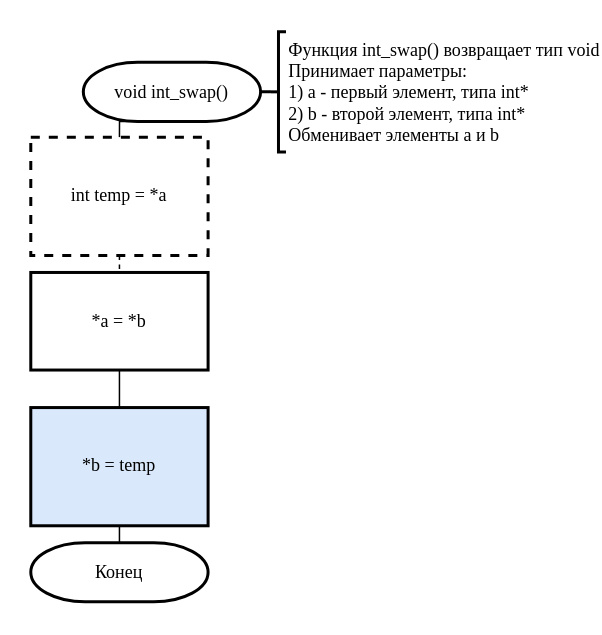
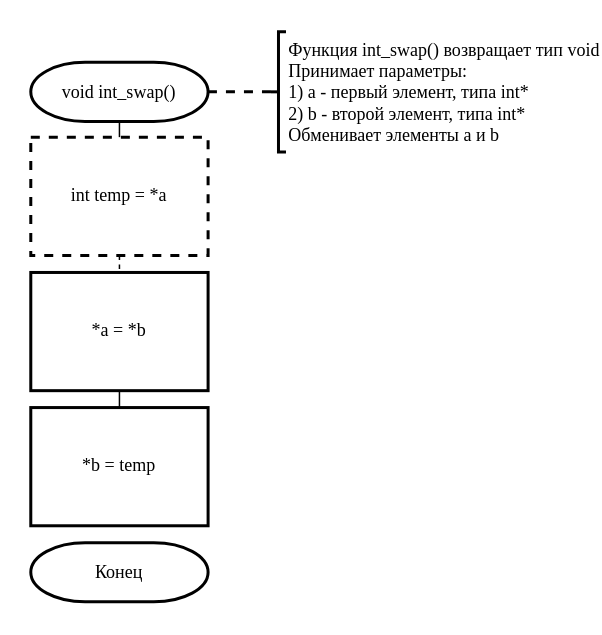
  <mxCell id="0" />
  <mxCell id="1" parent="0" />
  <mxCell id="2" style="edgeStyle=orthogonalEdgeStyle;rounded=0;orthogonalLoop=1;jettySize=auto;html=1;exitX=0.5;exitY=1;exitDx=0;exitDy=0;exitPerimeter=0;entryX=0.5;entryY=0;entryDx=0;entryDy=0;fontFamily=Times New Roman;endArrow=none;endFill=0;" edge="1" parent="1" source="3" target="5"><mxGeometry relative="1" as="geometry" /></mxCell>
- <mxCell id="3" value="void int_swap()" style="strokeWidth=2;html=1;shape=mxgraph.flowchart.terminator;whiteSpace=wrap;fontFamily=Times New Roman;" vertex="1" parent="1"><mxGeometry x="55" y="41" width="118.11" height="39.37" as="geometry" /></mxCell>
+ <mxCell id="3" value="void int_swap()" style="strokeWidth=2;html=1;shape=mxgraph.flowchart.terminator;whiteSpace=wrap;fontFamily=Times New Roman;" vertex="1" parent="1"><mxGeometry x="20" y="41" width="118.11" height="39.37" as="geometry" /></mxCell>
  <mxCell id="4" style="edgeStyle=orthogonalEdgeStyle;rounded=0;orthogonalLoop=1;jettySize=auto;html=1;exitX=0.5;exitY=1;exitDx=0;exitDy=0;entryX=0.5;entryY=0;entryDx=0;entryDy=0;endArrow=none;endFill=0;fontFamily=Times New Roman;dashed=1;" edge="1" parent="1" source="5" target="7"><mxGeometry relative="1" as="geometry" /></mxCell>
  <mxCell id="5" value="int temp = *a" style="rounded=0;whiteSpace=wrap;html=1;absoluteArcSize=1;arcSize=14;strokeWidth=2;fontFamily=Times New Roman;dashed=1;" vertex="1" parent="1"><mxGeometry x="20" y="91" width="118.11" height="78.74" as="geometry" /></mxCell>
  <mxCell id="6" style="edgeStyle=orthogonalEdgeStyle;rounded=0;orthogonalLoop=1;jettySize=auto;html=1;exitX=0.5;exitY=1;exitDx=0;exitDy=0;entryX=0.5;entryY=0;entryDx=0;entryDy=0;endArrow=none;endFill=0;fontFamily=Times New Roman;" edge="1" parent="1" source="7" target="9"><mxGeometry relative="1" as="geometry" /></mxCell>
- <mxCell id="7" value="*a = *b" style="rounded=0;whiteSpace=wrap;html=1;absoluteArcSize=1;arcSize=14;strokeWidth=2;fontFamily=Times New Roman;" vertex="1" parent="1"><mxGeometry x="20" y="181" width="118.11" height="65" as="geometry" /></mxCell>
- <mxCell id="8" style="edgeStyle=orthogonalEdgeStyle;rounded=0;orthogonalLoop=1;jettySize=auto;html=1;exitX=0.5;exitY=1;exitDx=0;exitDy=0;entryX=0.5;entryY=0;entryDx=0;entryDy=0;entryPerimeter=0;endArrow=none;endFill=0;fontFamily=Times New Roman;" edge="1" parent="1" source="9" target="10"><mxGeometry relative="1" as="geometry" /></mxCell>
- <mxCell id="9" value="*b = temp" style="rounded=0;whiteSpace=wrap;html=1;absoluteArcSize=1;arcSize=14;strokeWidth=2;fontFamily=Times New Roman;fillColor=#dae8fc;" vertex="1" parent="1"><mxGeometry x="20" y="271" width="118.11" height="78.74" as="geometry" /></mxCell>
+ <mxCell id="7" value="*a = *b" style="rounded=0;whiteSpace=wrap;html=1;absoluteArcSize=1;arcSize=14;strokeWidth=2;fontFamily=Times New Roman;" vertex="1" parent="1"><mxGeometry x="20" y="181" width="118.11" height="78.74" as="geometry" /></mxCell>
+ <mxCell id="9" value="*b = temp" style="rounded=0;whiteSpace=wrap;html=1;absoluteArcSize=1;arcSize=14;strokeWidth=2;fontFamily=Times New Roman;" vertex="1" parent="1"><mxGeometry x="20" y="271" width="118.11" height="78.74" as="geometry" /></mxCell>
  <mxCell id="10" value="Конец" style="strokeWidth=2;html=1;shape=mxgraph.flowchart.terminator;whiteSpace=wrap;fontFamily=Times New Roman;" vertex="1" parent="1"><mxGeometry x="20" y="361" width="118.11" height="39.37" as="geometry" /></mxCell>
  <mxCell id="11" style="edgeStyle=orthogonalEdgeStyle;rounded=0;orthogonalLoop=1;jettySize=auto;html=1;exitX=0;exitY=0.5;exitDx=0;exitDy=0;exitPerimeter=0;entryX=1;entryY=0.5;entryDx=0;entryDy=0;entryPerimeter=0;endArrow=none;endFill=0;fontFamily=Times New Roman;strokeWidth=2;dashed=1;" edge="1" parent="1" source="12" target="3"><mxGeometry relative="1" as="geometry" /></mxCell>
  <mxCell id="12" value="Функция int_swap() возвращает тип void&lt;br&gt;Принимает параметры:&lt;br&gt;1) a - первый элемент, типа int*&lt;br&gt;2) b - второй элемент, типа int*&lt;br&gt;Обменивает элементы a и b" style="strokeWidth=2;html=1;shape=mxgraph.flowchart.annotation_2;align=left;labelPosition=right;pointerEvents=1;rounded=0;fontFamily=Times New Roman;" vertex="1" parent="1"><mxGeometry x="180" y="20.68" width="10" height="80" as="geometry" /></mxCell>
